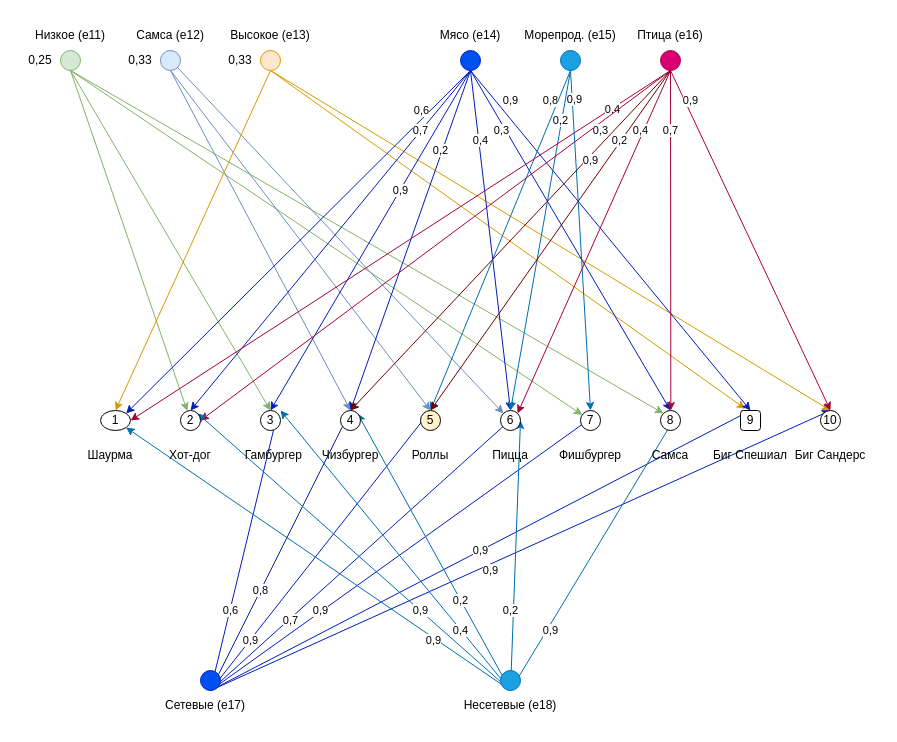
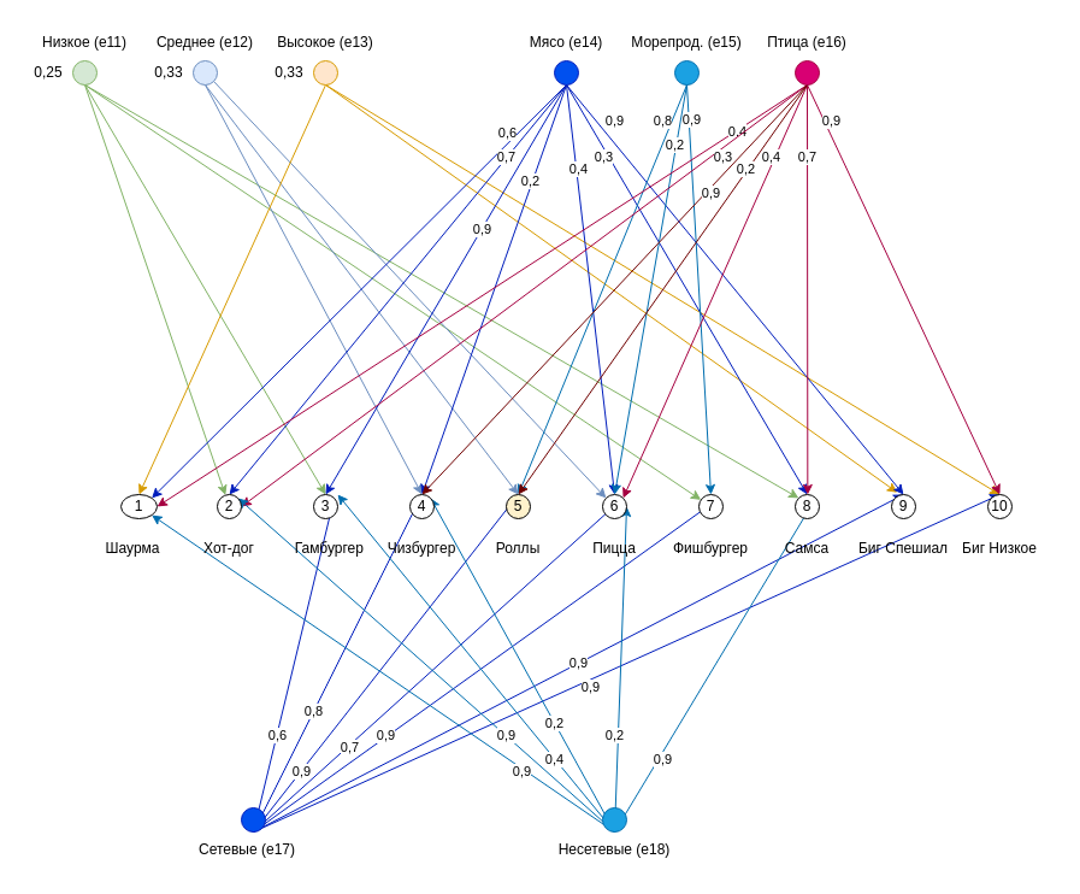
  <mxCell id="0" />
  <mxCell id="1" parent="0" />
  <mxCell id="2" style="edgeStyle=none;rounded=0;orthogonalLoop=1;jettySize=auto;html=1;exitX=0.5;exitY=1;exitDx=0;exitDy=0;fillColor=#d5e8d4;strokeColor=#82b366;" edge="1" parent="1" source="6" target="60"><mxGeometry relative="1" as="geometry" /></mxCell>
  <mxCell id="3" style="edgeStyle=none;rounded=0;orthogonalLoop=1;jettySize=auto;html=1;exitX=0.5;exitY=1;exitDx=0;exitDy=0;entryX=0.5;entryY=0;entryDx=0;entryDy=0;fillColor=#d5e8d4;strokeColor=#82b366;" edge="1" parent="1" source="6" target="61"><mxGeometry relative="1" as="geometry" /></mxCell>
  <mxCell id="4" style="edgeStyle=none;rounded=0;orthogonalLoop=1;jettySize=auto;html=1;exitX=0.5;exitY=1;exitDx=0;exitDy=0;fillColor=#d5e8d4;strokeColor=#82b366;" edge="1" parent="1" source="6" target="65"><mxGeometry relative="1" as="geometry" /></mxCell>
  <mxCell id="5" style="edgeStyle=none;rounded=0;orthogonalLoop=1;jettySize=auto;html=1;exitX=0.5;exitY=1;exitDx=0;exitDy=0;entryX=0;entryY=0;entryDx=0;entryDy=0;fillColor=#d5e8d4;strokeColor=#82b366;" edge="1" parent="1" source="6" target="66"><mxGeometry relative="1" as="geometry" /></mxCell>
  <mxCell id="6" value="" style="ellipse;whiteSpace=wrap;html=1;aspect=fixed;fillColor=#D5E8D4;strokeColor=#82b366;" vertex="1" parent="1"><mxGeometry x="60" y="50" width="20" height="20" as="geometry" /></mxCell>
  <mxCell id="7" value="Низкое (e11)" style="text;html=1;strokeColor=none;fillColor=none;align=center;verticalAlign=middle;whiteSpace=wrap;rounded=0;" vertex="1" parent="1"><mxGeometry x="30" width="80" height="30" as="geometry" y="20" /></mxCell>
  <mxCell id="8" style="edgeStyle=none;rounded=0;orthogonalLoop=1;jettySize=auto;html=1;exitX=0.5;exitY=1;exitDx=0;exitDy=0;entryX=0.5;entryY=0;entryDx=0;entryDy=0;fillColor=#dae8fc;strokeColor=#6c8ebf;" edge="1" parent="1" source="11" target="62"><mxGeometry relative="1" as="geometry" /></mxCell>
  <mxCell id="9" style="edgeStyle=none;rounded=0;orthogonalLoop=1;jettySize=auto;html=1;exitX=0.5;exitY=1;exitDx=0;exitDy=0;entryX=0.5;entryY=0;entryDx=0;entryDy=0;fillColor=#dae8fc;strokeColor=#6c8ebf;" edge="1" parent="1" source="11" target="63"><mxGeometry relative="1" as="geometry" /></mxCell>
  <mxCell id="10" style="edgeStyle=none;rounded=0;orthogonalLoop=1;jettySize=auto;html=1;exitX=1;exitY=1;exitDx=0;exitDy=0;entryX=0;entryY=0;entryDx=0;entryDy=0;fillColor=#dae8fc;strokeColor=#6c8ebf;" edge="1" parent="1" source="11" target="64"><mxGeometry relative="1" as="geometry" /></mxCell>
  <mxCell id="11" value="" style="ellipse;whiteSpace=wrap;html=1;aspect=fixed;fillColor=#dae8fc;strokeColor=#6c8ebf;" vertex="1" parent="1"><mxGeometry x="160" y="50" width="20" height="20" as="geometry" /></mxCell>
- <mxCell id="12" value="Самса (e12)" style="text;html=1;strokeColor=none;fillColor=none;align=center;verticalAlign=middle;whiteSpace=wrap;rounded=0;" vertex="1" parent="1"><mxGeometry x="120" width="100" height="30" as="geometry" y="20" /></mxCell>
+ <mxCell id="12" value="Среднее (e12)" style="text;html=1;strokeColor=none;fillColor=none;align=center;verticalAlign=middle;whiteSpace=wrap;rounded=0;" vertex="1" parent="1"><mxGeometry x="120" width="100" height="30" as="geometry" y="20" /></mxCell>
  <mxCell id="13" style="edgeStyle=none;rounded=0;orthogonalLoop=1;jettySize=auto;html=1;exitX=0.5;exitY=1;exitDx=0;exitDy=0;entryX=0.239;entryY=-0.085;entryDx=0;entryDy=0;entryPerimeter=0;fillColor=#ffe6cc;strokeColor=#d79b00;" edge="1" parent="1" source="16" target="67"><mxGeometry relative="1" as="geometry" /></mxCell>
  <mxCell id="14" style="edgeStyle=none;rounded=0;orthogonalLoop=1;jettySize=auto;html=1;exitX=0.5;exitY=1;exitDx=0;exitDy=0;entryX=0.5;entryY=0;entryDx=0;entryDy=0;fillColor=#ffe6cc;strokeColor=#d79b00;" edge="1" parent="1" source="16" target="68"><mxGeometry relative="1" as="geometry" /></mxCell>
  <mxCell id="15" style="edgeStyle=none;rounded=0;orthogonalLoop=1;jettySize=auto;html=1;exitX=0.5;exitY=1;exitDx=0;exitDy=0;entryX=0.5;entryY=0;entryDx=0;entryDy=0;fillColor=#ffe6cc;strokeColor=#d79b00;" edge="1" parent="1" source="16" target="59"><mxGeometry relative="1" as="geometry" /></mxCell>
  <mxCell id="16" value="" style="ellipse;whiteSpace=wrap;html=1;aspect=fixed;fillColor=#ffe6cc;strokeColor=#d79b00;" vertex="1" parent="1"><mxGeometry x="260" y="50" width="20" height="20" as="geometry" /></mxCell>
  <mxCell id="17" value="Высокое (e13)" style="text;html=1;strokeColor=none;fillColor=none;align=center;verticalAlign=middle;whiteSpace=wrap;rounded=0;" vertex="1" parent="1"><mxGeometry x="220" width="100" height="30" as="geometry" y="20" /></mxCell>
  <mxCell id="18" value="0,6" style="edgeStyle=none;rounded=0;orthogonalLoop=1;jettySize=auto;html=1;exitX=0.5;exitY=1;exitDx=0;exitDy=0;entryX=1;entryY=0;entryDx=0;entryDy=0;fillColor=#0050ef;strokeColor=#001DBC;" edge="1" parent="1" source="25" target="59"><mxGeometry x="-0.741" y="-6" relative="1" as="geometry"><mxPoint as="offset" /></mxGeometry></mxCell>
  <mxCell id="19" value="0,7" style="edgeStyle=none;rounded=0;orthogonalLoop=1;jettySize=auto;html=1;exitX=0.5;exitY=1;exitDx=0;exitDy=0;entryX=0.5;entryY=0;entryDx=0;entryDy=0;fillColor=#0050ef;strokeColor=#001DBC;" edge="1" parent="1" source="25" target="60"><mxGeometry x="-0.645" relative="1" as="geometry"><mxPoint as="offset" /></mxGeometry></mxCell>
  <mxCell id="20" value="0,9" style="edgeStyle=none;rounded=0;orthogonalLoop=1;jettySize=auto;html=1;exitX=0.5;exitY=1;exitDx=0;exitDy=0;entryX=0.5;entryY=0;entryDx=0;entryDy=0;fillColor=#0050ef;strokeColor=#001DBC;" edge="1" parent="1" source="25" target="61"><mxGeometry x="-0.296" y="1" relative="1" as="geometry"><mxPoint as="offset" /></mxGeometry></mxCell>
  <mxCell id="21" value="0,2" style="edgeStyle=none;rounded=0;orthogonalLoop=1;jettySize=auto;html=1;exitX=0.5;exitY=1;exitDx=0;exitDy=0;fillColor=#0050ef;strokeColor=#001DBC;" edge="1" parent="1" source="25"><mxGeometry x="-0.526" y="-2" relative="1" as="geometry"><mxPoint x="350" y="410" as="targetPoint" /><mxPoint y="1" as="offset" /></mxGeometry></mxCell>
  <mxCell id="22" value="0,3" style="edgeStyle=none;rounded=0;orthogonalLoop=1;jettySize=auto;html=1;exitX=0.5;exitY=1;exitDx=0;exitDy=0;entryX=0.5;entryY=0;entryDx=0;entryDy=0;fillColor=#0050ef;strokeColor=#001DBC;" edge="1" parent="1" source="25" target="66"><mxGeometry x="-0.661" y="-5" relative="1" as="geometry"><mxPoint x="1" as="offset" /></mxGeometry></mxCell>
  <mxCell id="23" value="0,9" style="edgeStyle=none;rounded=0;orthogonalLoop=1;jettySize=auto;html=1;exitX=0.5;exitY=1;exitDx=0;exitDy=0;entryX=0.5;entryY=0;entryDx=0;entryDy=0;fillColor=#0050ef;strokeColor=#001DBC;" edge="1" parent="1" source="25" target="67"><mxGeometry x="-0.779" y="12" relative="1" as="geometry"><mxPoint as="offset" /></mxGeometry></mxCell>
  <mxCell id="24" value="0,4" style="edgeStyle=none;rounded=0;orthogonalLoop=1;jettySize=auto;html=1;exitX=0.5;exitY=1;exitDx=0;exitDy=0;entryX=0.5;entryY=0;entryDx=0;entryDy=0;fillColor=#0050ef;strokeColor=#001DBC;" edge="1" parent="1" source="25" target="64"><mxGeometry x="-0.587" y="2" relative="1" as="geometry"><mxPoint as="offset" /></mxGeometry></mxCell>
  <mxCell id="25" value="" style="ellipse;whiteSpace=wrap;html=1;aspect=fixed;fillColor=#0050ef;strokeColor=#001DBC;fontColor=#ffffff;" vertex="1" parent="1"><mxGeometry x="460" y="50" width="20" height="20" as="geometry" /></mxCell>
  <mxCell id="26" value="Мясо (e14)" style="text;html=1;strokeColor=none;fillColor=none;align=center;verticalAlign=middle;whiteSpace=wrap;rounded=0;" vertex="1" parent="1"><mxGeometry x="430" width="80" height="30" as="geometry" y="20" /></mxCell>
  <mxCell id="27" value="0,2" style="edgeStyle=none;rounded=0;orthogonalLoop=1;jettySize=auto;html=1;exitX=0.5;exitY=1;exitDx=0;exitDy=0;entryX=0.5;entryY=0;entryDx=0;entryDy=0;fillColor=#1ba1e2;strokeColor=#006EAF;" edge="1" parent="1" source="31" target="64"><mxGeometry x="-0.705" y="-1" relative="1" as="geometry"><mxPoint as="offset" /></mxGeometry></mxCell>
  <mxCell id="28" style="edgeStyle=none;rounded=0;orthogonalLoop=1;jettySize=auto;html=1;exitX=0.5;exitY=1;exitDx=0;exitDy=0;entryX=0.5;entryY=0;entryDx=0;entryDy=0;fillColor=#1ba1e2;strokeColor=#006EAF;" edge="1" parent="1" source="31" target="65"><mxGeometry relative="1" as="geometry" /></mxCell>
  <mxCell id="29" value="0,9" style="edgeLabel;html=1;align=center;verticalAlign=middle;resizable=0;points=[];" vertex="1" connectable="0" parent="28"><mxGeometry x="-0.829" y="2" relative="1" as="geometry"><mxPoint as="offset" /></mxGeometry></mxCell>
  <mxCell id="30" value="0,8" style="edgeStyle=none;rounded=0;orthogonalLoop=1;jettySize=auto;html=1;exitX=0.5;exitY=1;exitDx=0;exitDy=0;entryX=0.5;entryY=0;entryDx=0;entryDy=0;fillColor=#1ba1e2;strokeColor=#006EAF;" edge="1" parent="1" source="31" target="63"><mxGeometry x="-0.808" y="-7" relative="1" as="geometry"><mxPoint as="offset" /></mxGeometry></mxCell>
  <mxCell id="31" value="" style="ellipse;whiteSpace=wrap;html=1;aspect=fixed;fillColor=#1ba1e2;strokeColor=#006EAF;fontColor=#ffffff;" vertex="1" parent="1"><mxGeometry x="560" y="50" width="20" height="20" as="geometry" /></mxCell>
  <mxCell id="32" value="Морепрод. (e15)" style="text;html=1;strokeColor=none;fillColor=none;align=center;verticalAlign=middle;whiteSpace=wrap;rounded=0;" vertex="1" parent="1"><mxGeometry x="520" width="100" height="30" as="geometry" y="20" /></mxCell>
  <mxCell id="33" value="0.4" style="edgeStyle=none;rounded=0;orthogonalLoop=1;jettySize=auto;html=1;exitX=0.5;exitY=1;exitDx=0;exitDy=0;entryX=1;entryY=0.5;entryDx=0;entryDy=0;fillColor=#d80073;strokeColor=#A50040;" edge="1" parent="1" source="40" target="59"><mxGeometry x="-0.779" y="2" relative="1" as="geometry"><mxPoint y="-1" as="offset" /></mxGeometry></mxCell>
  <mxCell id="34" value="0,4" style="edgeStyle=none;rounded=0;orthogonalLoop=1;jettySize=auto;html=1;exitX=0.5;exitY=1;exitDx=0;exitDy=0;entryX=1;entryY=0;entryDx=0;entryDy=0;fillColor=#d80073;strokeColor=#A50040;" edge="1" parent="1" source="40" target="64"><mxGeometry x="-0.643" y="-3" relative="1" as="geometry"><mxPoint as="offset" /></mxGeometry></mxCell>
  <mxCell id="35" value="0,7" style="edgeStyle=none;rounded=0;orthogonalLoop=1;jettySize=auto;html=1;exitX=0.5;exitY=1;exitDx=0;exitDy=0;fillColor=#d80073;strokeColor=#A50040;" edge="1" parent="1" source="40"><mxGeometry x="-0.647" relative="1" as="geometry"><mxPoint x="670.333" y="410" as="targetPoint" /><mxPoint as="offset" /></mxGeometry></mxCell>
  <mxCell id="36" value="0,9" style="edgeStyle=none;rounded=0;orthogonalLoop=1;jettySize=auto;html=1;exitX=0.5;exitY=1;exitDx=0;exitDy=0;entryX=0.5;entryY=0;entryDx=0;entryDy=0;fillColor=#d80073;strokeColor=#A50040;" edge="1" parent="1" source="40" target="68"><mxGeometry x="-0.81" y="5" relative="1" as="geometry"><mxPoint as="offset" /></mxGeometry></mxCell>
  <mxCell id="37" value="0,3" style="edgeStyle=none;rounded=0;orthogonalLoop=1;jettySize=auto;html=1;exitX=0.5;exitY=1;exitDx=0;exitDy=0;entryX=1;entryY=0.5;entryDx=0;entryDy=0;fillColor=#d80073;strokeColor=#A50040;" edge="1" parent="1" source="40" target="60"><mxGeometry x="-0.686" y="6" relative="1" as="geometry"><mxPoint as="offset" /></mxGeometry></mxCell>
  <mxCell id="38" value="0,9" style="edgeStyle=none;rounded=0;orthogonalLoop=1;jettySize=auto;html=1;exitX=0.5;exitY=1;exitDx=0;exitDy=0;entryX=0.5;entryY=0;entryDx=0;entryDy=0;fillColor=#a20025;strokeColor=#6F0000;" edge="1" parent="1" source="40" target="62"><mxGeometry x="-0.484" y="3" relative="1" as="geometry"><mxPoint y="1" as="offset" /></mxGeometry></mxCell>
  <mxCell id="39" value="0,2" style="edgeStyle=none;rounded=0;orthogonalLoop=1;jettySize=auto;html=1;exitX=0.5;exitY=1;exitDx=0;exitDy=0;fillColor=#a20025;strokeColor=#6F0000;" edge="1" parent="1" source="40"><mxGeometry x="-0.587" relative="1" as="geometry"><mxPoint x="430" y="410" as="targetPoint" /><mxPoint x="-1" as="offset" /></mxGeometry></mxCell>
  <mxCell id="40" value="" style="ellipse;whiteSpace=wrap;html=1;aspect=fixed;fillColor=#d80073;strokeColor=#A50040;fontColor=#ffffff;" vertex="1" parent="1"><mxGeometry x="660" y="50" width="20" height="20" as="geometry" /></mxCell>
  <mxCell id="41" value="Птица (e16)" style="text;html=1;strokeColor=none;fillColor=none;align=center;verticalAlign=middle;whiteSpace=wrap;rounded=0;" vertex="1" parent="1"><mxGeometry x="620" width="100" height="30" as="geometry" y="20" /></mxCell>
  <mxCell id="42" value="0,6" style="edgeStyle=none;rounded=0;orthogonalLoop=1;jettySize=auto;html=1;exitX=0.5;exitY=1;exitDx=0;exitDy=0;entryX=1;entryY=0;entryDx=0;entryDy=0;fillColor=#0050ef;strokeColor=#001DBC;" edge="1" parent="1" source="49" target="61"><mxGeometry x="-0.421" y="-1" relative="1" as="geometry"><mxPoint as="offset" /></mxGeometry></mxCell>
  <mxCell id="43" value="0,8" style="edgeStyle=none;rounded=0;orthogonalLoop=1;jettySize=auto;html=1;exitX=0.5;exitY=1;exitDx=0;exitDy=0;entryX=0.5;entryY=0;entryDx=0;entryDy=0;fillColor=#0050ef;strokeColor=#001DBC;" edge="1" parent="1" source="49" target="62"><mxGeometry x="-0.286" relative="1" as="geometry"><mxPoint as="offset" /></mxGeometry></mxCell>
  <mxCell id="44" value="0,9" style="edgeStyle=none;rounded=0;orthogonalLoop=1;jettySize=auto;html=1;exitX=0.5;exitY=1;exitDx=0;exitDy=0;entryX=0.5;entryY=0;entryDx=0;entryDy=0;fillColor=#0050ef;strokeColor=#001DBC;" edge="1" parent="1" source="49" target="63"><mxGeometry x="-0.64" y="-1" relative="1" as="geometry"><mxPoint as="offset" /></mxGeometry></mxCell>
  <mxCell id="45" value="0,7" style="edgeStyle=none;rounded=0;orthogonalLoop=1;jettySize=auto;html=1;exitX=0.5;exitY=1;exitDx=0;exitDy=0;entryX=1;entryY=0;entryDx=0;entryDy=0;fillColor=#0050ef;strokeColor=#001DBC;" edge="1" parent="1" source="49" target="64"><mxGeometry x="-0.486" y="-2" relative="1" as="geometry"><mxPoint as="offset" /></mxGeometry></mxCell>
  <mxCell id="46" value="0,9" style="edgeStyle=none;rounded=0;orthogonalLoop=1;jettySize=auto;html=1;exitX=0.5;exitY=1;exitDx=0;exitDy=0;entryX=1;entryY=0;entryDx=0;entryDy=0;fillColor=#0050ef;strokeColor=#001DBC;" edge="1" parent="1" source="49" target="65"><mxGeometry x="-0.428" y="1" relative="1" as="geometry"><mxPoint as="offset" /></mxGeometry></mxCell>
  <mxCell id="47" value="0,9" style="edgeStyle=none;rounded=0;orthogonalLoop=1;jettySize=auto;html=1;exitX=0.5;exitY=1;exitDx=0;exitDy=0;entryX=0.5;entryY=0;entryDx=0;entryDy=0;fillColor=#0050ef;strokeColor=#001DBC;" edge="1" parent="1" source="49" target="67"><mxGeometry relative="1" as="geometry" /></mxCell>
  <mxCell id="48" value="0,9" style="edgeStyle=none;rounded=0;orthogonalLoop=1;jettySize=auto;html=1;exitX=0.5;exitY=1;exitDx=0;exitDy=0;fillColor=#0050ef;strokeColor=#001DBC;" edge="1" parent="1" source="49"><mxGeometry x="-0.105" y="-6" relative="1" as="geometry"><mxPoint x="830" y="410" as="targetPoint" /><mxPoint as="offset" /></mxGeometry></mxCell>
  <mxCell id="49" value="" style="ellipse;whiteSpace=wrap;html=1;aspect=fixed;fillColor=#0050ef;strokeColor=#001DBC;fontColor=#ffffff;" vertex="1" parent="1"><mxGeometry x="200" y="670" width="20" height="20" as="geometry" /></mxCell>
  <mxCell id="50" value="Сетевые (e17)" style="text;html=1;strokeColor=none;fillColor=none;align=center;verticalAlign=middle;whiteSpace=wrap;rounded=0;" vertex="1" parent="1"><mxGeometry x="160" y="690" width="90" height="30" as="geometry" /></mxCell>
  <mxCell id="51" value="0,9" style="edgeStyle=none;rounded=0;orthogonalLoop=1;jettySize=auto;html=1;exitX=0.5;exitY=1;exitDx=0;exitDy=0;entryX=1;entryY=1;entryDx=0;entryDy=0;fillColor=#1ba1e2;strokeColor=#006EAF;" edge="1" parent="1" source="57" target="59"><mxGeometry x="-0.605" y="2" relative="1" as="geometry"><mxPoint as="offset" /></mxGeometry></mxCell>
  <mxCell id="52" value="0,9" style="edgeStyle=none;rounded=0;orthogonalLoop=1;jettySize=auto;html=1;exitX=0.5;exitY=1;exitDx=0;exitDy=0;entryX=1;entryY=0;entryDx=0;entryDy=0;fillColor=#1ba1e2;strokeColor=#006EAF;" edge="1" parent="1" source="57" target="60"><mxGeometry x="-0.424" relative="1" as="geometry"><mxPoint as="offset" /></mxGeometry></mxCell>
  <mxCell id="53" value="0,9" style="edgeStyle=none;rounded=0;orthogonalLoop=1;jettySize=auto;html=1;exitX=0.5;exitY=1;exitDx=0;exitDy=0;entryX=1;entryY=0;entryDx=0;entryDy=0;fillColor=#1ba1e2;strokeColor=#006EAF;" edge="1" parent="1" source="57" target="66"><mxGeometry x="-0.555" y="-3" relative="1" as="geometry"><mxPoint as="offset" /></mxGeometry></mxCell>
  <mxCell id="54" value="0,4" style="edgeStyle=none;rounded=0;orthogonalLoop=1;jettySize=auto;html=1;exitX=0.5;exitY=1;exitDx=0;exitDy=0;fillColor=#1ba1e2;strokeColor=#006EAF;" edge="1" parent="1" source="57"><mxGeometry x="-0.569" y="1" relative="1" as="geometry"><mxPoint x="280" y="410" as="targetPoint" /><mxPoint as="offset" /></mxGeometry></mxCell>
  <mxCell id="55" value="0,2" style="edgeStyle=none;rounded=0;orthogonalLoop=1;jettySize=auto;html=1;exitX=0.5;exitY=1;exitDx=0;exitDy=0;entryX=1;entryY=0;entryDx=0;entryDy=0;fillColor=#1ba1e2;strokeColor=#006EAF;" edge="1" parent="1" source="57" target="62"><mxGeometry x="-0.349" relative="1" as="geometry"><mxPoint as="offset" /></mxGeometry></mxCell>
  <mxCell id="56" value="0,2" style="edgeStyle=none;rounded=0;orthogonalLoop=1;jettySize=auto;html=1;exitX=0.5;exitY=1;exitDx=0;exitDy=0;entryX=1;entryY=0.5;entryDx=0;entryDy=0;fillColor=#1ba1e2;strokeColor=#006EAF;" edge="1" parent="1" source="57" target="64"><mxGeometry x="-0.408" y="3" relative="1" as="geometry"><mxPoint as="offset" /></mxGeometry></mxCell>
  <mxCell id="57" value="" style="ellipse;whiteSpace=wrap;html=1;aspect=fixed;fillColor=#1ba1e2;strokeColor=#006EAF;fontColor=#ffffff;" vertex="1" parent="1"><mxGeometry x="500" y="670" width="20" height="20" as="geometry" /></mxCell>
  <mxCell id="58" value="Несетевые (e18)" style="text;html=1;strokeColor=none;fillColor=none;align=center;verticalAlign=middle;whiteSpace=wrap;rounded=0;" vertex="1" parent="1"><mxGeometry x="460" y="690" width="100" height="30" as="geometry" /></mxCell>
  <mxCell id="59" value="1" style="ellipse;whiteSpace=wrap;html=1;aspect=fixed;" vertex="1" parent="1"><mxGeometry x="100" y="410" width="30" height="20" as="geometry" /></mxCell>
  <mxCell id="60" value="2" style="ellipse;whiteSpace=wrap;html=1;aspect=fixed;" vertex="1" parent="1"><mxGeometry x="180" y="410" width="20" height="20" as="geometry" /></mxCell>
  <mxCell id="61" value="3" style="ellipse;whiteSpace=wrap;html=1;aspect=fixed;" vertex="1" parent="1"><mxGeometry x="260" y="410" width="20" height="20" as="geometry" /></mxCell>
  <mxCell id="62" value="4" style="ellipse;whiteSpace=wrap;html=1;aspect=fixed;" vertex="1" parent="1"><mxGeometry x="340" y="410" width="20" height="20" as="geometry" /></mxCell>
  <mxCell id="63" value="5" style="ellipse;whiteSpace=wrap;html=1;aspect=fixed;fillColor=#fff2cc;" vertex="1" parent="1"><mxGeometry x="420" y="410" width="20" height="20" as="geometry" /></mxCell>
  <mxCell id="64" value="6" style="ellipse;whiteSpace=wrap;html=1;aspect=fixed;" vertex="1" parent="1"><mxGeometry x="500" y="410" width="20" height="20" as="geometry" /></mxCell>
  <mxCell id="65" value="7" style="ellipse;whiteSpace=wrap;html=1;aspect=fixed;" vertex="1" parent="1"><mxGeometry x="580" y="410" width="20" height="20" as="geometry" /></mxCell>
  <mxCell id="66" value="8" style="ellipse;whiteSpace=wrap;html=1;aspect=fixed;" vertex="1" parent="1"><mxGeometry x="660" y="410" width="20" height="20" as="geometry" /></mxCell>
- <mxCell id="67" value="9" style="whiteSpace=wrap;html=1;aspect=fixed;rounded=1;" vertex="1" parent="1"><mxGeometry x="740" y="410" width="20" height="20" as="geometry" /></mxCell>
+ <mxCell id="67" value="9" style="ellipse;whiteSpace=wrap;html=1;aspect=fixed;" vertex="1" parent="1"><mxGeometry x="740" y="410" width="20" height="20" as="geometry" /></mxCell>
  <mxCell id="68" value="10" style="ellipse;whiteSpace=wrap;html=1;aspect=fixed;" vertex="1" parent="1"><mxGeometry x="820" y="410" width="20" height="20" as="geometry" /></mxCell>
  <mxCell id="69" value="Шаурма" style="text;html=1;strokeColor=none;fillColor=none;align=center;verticalAlign=middle;whiteSpace=wrap;rounded=0;" vertex="1" parent="1"><mxGeometry x="70" y="440" width="80" height="30" as="geometry" /></mxCell>
  <mxCell id="70" value="Хот-дог" style="text;html=1;strokeColor=none;fillColor=none;align=center;verticalAlign=middle;whiteSpace=wrap;rounded=0;" vertex="1" parent="1"><mxGeometry x="150" y="440" width="80" height="30" as="geometry" /></mxCell>
  <mxCell id="71" value="Гамбургер&amp;nbsp;" style="text;html=1;strokeColor=none;fillColor=none;align=center;verticalAlign=middle;whiteSpace=wrap;rounded=0;" vertex="1" parent="1"><mxGeometry x="230" y="440" width="90" height="30" as="geometry" /></mxCell>
  <mxCell id="72" value="Чизбургер" style="text;html=1;strokeColor=none;fillColor=none;align=center;verticalAlign=middle;whiteSpace=wrap;rounded=0;" vertex="1" parent="1"><mxGeometry x="305" y="440" width="90" height="30" as="geometry" /></mxCell>
  <mxCell id="73" value="Роллы" style="text;html=1;strokeColor=none;fillColor=none;align=center;verticalAlign=middle;whiteSpace=wrap;rounded=0;" vertex="1" parent="1"><mxGeometry x="385" y="440" width="90" height="30" as="geometry" /></mxCell>
  <mxCell id="74" value="Пицца" style="text;html=1;strokeColor=none;fillColor=none;align=center;verticalAlign=middle;whiteSpace=wrap;rounded=0;" vertex="1" parent="1"><mxGeometry x="465" y="440" width="90" height="30" as="geometry" /></mxCell>
  <mxCell id="75" value="Фишбургер" style="text;html=1;strokeColor=none;fillColor=none;align=center;verticalAlign=middle;whiteSpace=wrap;rounded=0;" vertex="1" parent="1"><mxGeometry x="545" y="440" width="90" height="30" as="geometry" /></mxCell>
  <mxCell id="76" value="Самса" style="text;html=1;strokeColor=none;fillColor=none;align=center;verticalAlign=middle;whiteSpace=wrap;rounded=0;" vertex="1" parent="1"><mxGeometry x="625" y="440" width="90" height="30" as="geometry" /></mxCell>
  <mxCell id="77" value="Биг Спешиал" style="text;html=1;strokeColor=none;fillColor=none;align=center;verticalAlign=middle;whiteSpace=wrap;rounded=0;" vertex="1" parent="1"><mxGeometry x="705" y="440" width="90" height="30" as="geometry" /></mxCell>
- <mxCell id="78" value="Биг Сандерс" style="text;html=1;strokeColor=none;fillColor=none;align=center;verticalAlign=middle;whiteSpace=wrap;rounded=0;" vertex="1" parent="1"><mxGeometry x="785" y="440" width="90" height="30" as="geometry" /></mxCell>
+ <mxCell id="78" value="Биг Низкое" style="text;html=1;strokeColor=none;fillColor=none;align=center;verticalAlign=middle;whiteSpace=wrap;rounded=0;" vertex="1" parent="1"><mxGeometry x="785" y="440" width="90" height="30" as="geometry" /></mxCell>
  <mxCell id="79" value="0,25" style="text;html=1;strokeColor=none;fillColor=none;align=center;verticalAlign=middle;whiteSpace=wrap;rounded=0;" vertex="1" parent="1"><mxGeometry x="20" y="45" width="40" height="30" as="geometry" /></mxCell>
  <mxCell id="80" value="0,33" style="text;html=1;strokeColor=none;fillColor=none;align=center;verticalAlign=middle;whiteSpace=wrap;rounded=0;" vertex="1" parent="1"><mxGeometry x="120" y="45" width="40" height="30" as="geometry" /></mxCell>
  <mxCell id="81" value="0,33" style="text;html=1;strokeColor=none;fillColor=none;align=center;verticalAlign=middle;whiteSpace=wrap;rounded=0;" vertex="1" parent="1"><mxGeometry x="220" y="45" width="40" height="30" as="geometry" /></mxCell>
